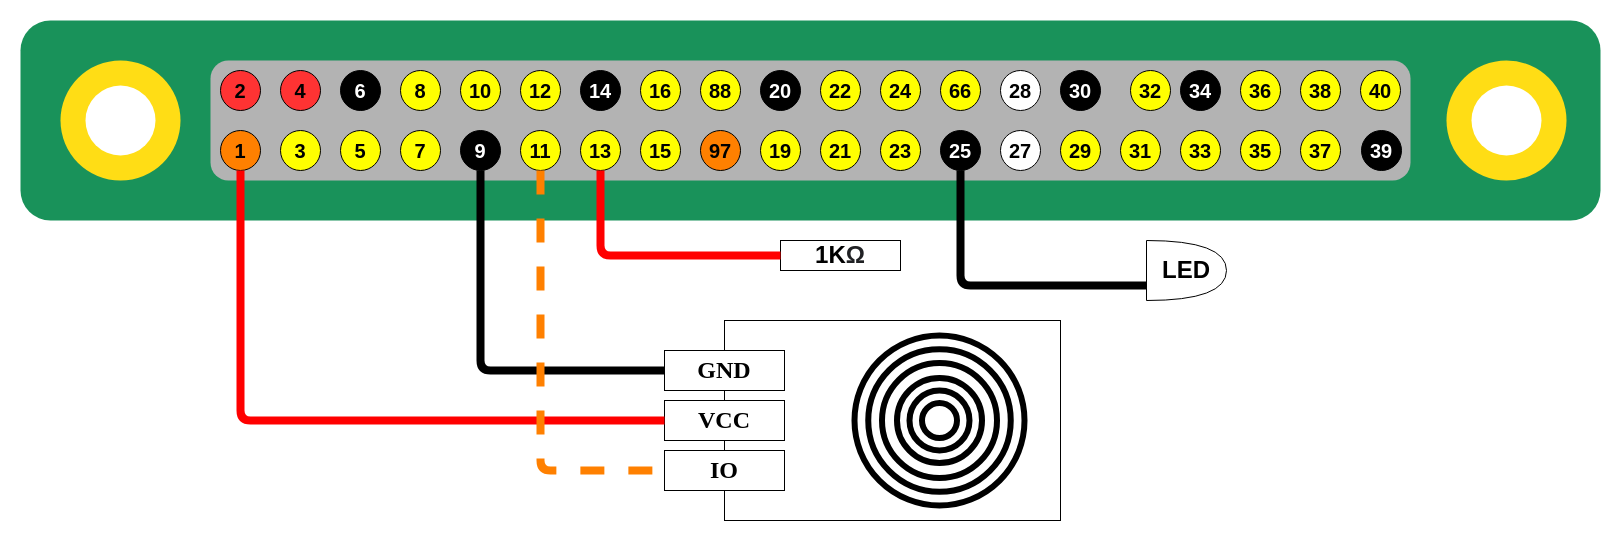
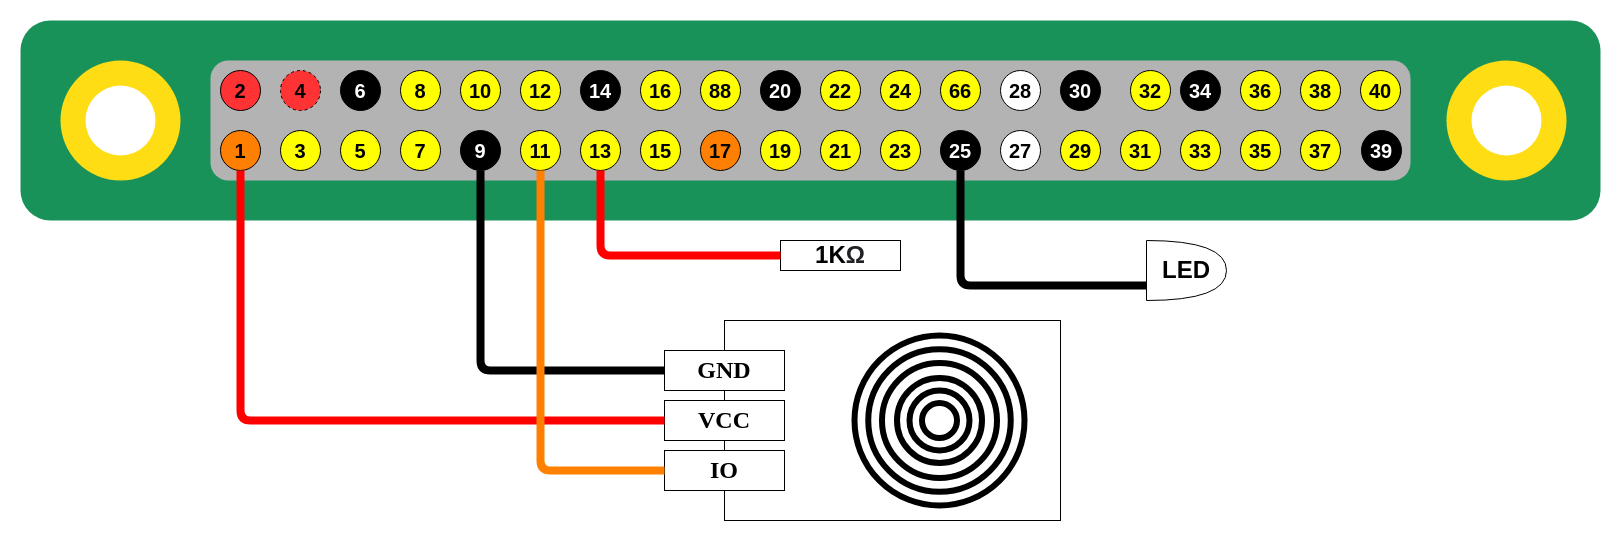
  <mxCell id="0" />
  <mxCell id="1" parent="0" />
  <mxCell id="2" value="" style="group" parent="1" vertex="1" connectable="0"><mxGeometry x="20" y="20" width="1580" height="200" as="geometry" /></mxCell>
  <mxCell id="3" value="" style="rounded=1;whiteSpace=wrap;html=1;labelBackgroundColor=none;fontSize=20;fontColor=#FFFFFF;fillColor=#19925a;strokeColor=none;" parent="2" vertex="1"><mxGeometry width="1580" height="200" as="geometry" /></mxCell>
  <mxCell id="4" value="" style="rounded=1;whiteSpace=wrap;html=1;labelBackgroundColor=none;fontSize=20;fontColor=#FFFFFF;fillColor=#B3B3B3;strokeColor=none;" parent="2" vertex="1"><mxGeometry x="190" y="40" width="1200" height="120" as="geometry" /></mxCell>
  <mxCell id="5" value="" style="ellipse;whiteSpace=wrap;html=1;aspect=fixed;labelBackgroundColor=none;fontSize=20;fontColor=#FFFFFF;strokeColor=none;fillColor=#FFDD15;" parent="2" vertex="1"><mxGeometry x="40" y="40" width="120" height="120" as="geometry" /></mxCell>
  <mxCell id="6" value="" style="ellipse;whiteSpace=wrap;html=1;aspect=fixed;labelBackgroundColor=none;fontSize=20;fontColor=#FFFFFF;fillColor=#FFFFFF;strokeColor=none;" parent="2" vertex="1"><mxGeometry x="65" y="65" width="70" height="70" as="geometry" /></mxCell>
  <mxCell id="7" value="" style="ellipse;whiteSpace=wrap;html=1;aspect=fixed;labelBackgroundColor=none;fontSize=20;fontColor=#FFFFFF;strokeColor=none;fillColor=#FFDD15;" parent="2" vertex="1"><mxGeometry x="1426" y="40" width="120" height="120" as="geometry" /></mxCell>
  <mxCell id="8" value="" style="ellipse;whiteSpace=wrap;html=1;aspect=fixed;labelBackgroundColor=none;fontSize=20;fontColor=#FFFFFF;fillColor=#FFFFFF;strokeColor=none;" parent="2" vertex="1"><mxGeometry x="1451" y="65" width="70" height="70" as="geometry" /></mxCell>
  <mxCell id="9" value="1" style="ellipse;whiteSpace=wrap;html=1;aspect=fixed;fontStyle=1;fontSize=20;fillColor=#FF8000;" parent="1" vertex="1"><mxGeometry x="220" y="130" width="40" height="40" as="geometry" /></mxCell>
  <mxCell id="10" value="2" style="ellipse;whiteSpace=wrap;html=1;aspect=fixed;fontStyle=1;fontSize=20;fillColor=#FF3333;" parent="1" vertex="1"><mxGeometry x="220" y="70" width="40" height="40" as="geometry" /></mxCell>
  <mxCell id="11" value="3" style="ellipse;whiteSpace=wrap;html=1;aspect=fixed;fontStyle=1;fontSize=20;fillColor=#FFFF00;" parent="1" vertex="1"><mxGeometry x="280" y="130" width="40" height="40" as="geometry" /></mxCell>
  <mxCell id="12" value="5" style="ellipse;whiteSpace=wrap;html=1;aspect=fixed;fontStyle=1;fontSize=20;fillColor=#FFFF00;" parent="1" vertex="1"><mxGeometry x="340" y="130" width="40" height="40" as="geometry" /></mxCell>
  <mxCell id="13" value="9" style="ellipse;whiteSpace=wrap;html=1;aspect=fixed;fontStyle=1;fontSize=20;fillColor=#000000;labelBackgroundColor=none;fontColor=#FFFFFF;" parent="1" vertex="1"><mxGeometry x="460" y="130" width="40" height="40" as="geometry" /></mxCell>
  <mxCell id="14" value="11" style="ellipse;whiteSpace=wrap;html=1;aspect=fixed;fontStyle=1;fontSize=20;fillColor=#FFFF00;" parent="1" vertex="1"><mxGeometry x="520" y="130" width="40" height="40" as="geometry" /></mxCell>
  <mxCell id="15" value="13" style="ellipse;whiteSpace=wrap;html=1;aspect=fixed;fontStyle=1;fontSize=20;fillColor=#FFFF00;" parent="1" vertex="1"><mxGeometry x="580" y="130" width="40" height="40" as="geometry" /></mxCell>
  <mxCell id="16" value="15" style="ellipse;whiteSpace=wrap;html=1;aspect=fixed;fontStyle=1;fontSize=20;fillColor=#FFFF00;" parent="1" vertex="1"><mxGeometry x="640" y="130" width="40" height="40" as="geometry" /></mxCell>
- <mxCell id="17" value="97" style="ellipse;whiteSpace=wrap;html=1;aspect=fixed;fontStyle=1;fontSize=20;fillColor=#FF8000;" parent="1" vertex="1"><mxGeometry x="700" y="130" width="40" height="40" as="geometry" /></mxCell>
+ <mxCell id="17" value="17" style="ellipse;whiteSpace=wrap;html=1;aspect=fixed;fontStyle=1;fontSize=20;fillColor=#FF8000;" parent="1" vertex="1"><mxGeometry x="700" y="130" width="40" height="40" as="geometry" /></mxCell>
  <mxCell id="18" value="19" style="ellipse;whiteSpace=wrap;html=1;aspect=fixed;fontStyle=1;fontSize=20;fillColor=#FFFF00;" parent="1" vertex="1"><mxGeometry x="760" y="130" width="40" height="40" as="geometry" /></mxCell>
  <mxCell id="19" value="21" style="ellipse;whiteSpace=wrap;html=1;aspect=fixed;fontStyle=1;fontSize=20;fillColor=#FFFF00;" parent="1" vertex="1"><mxGeometry x="820" y="130" width="40" height="40" as="geometry" /></mxCell>
  <mxCell id="20" value="23" style="ellipse;whiteSpace=wrap;html=1;aspect=fixed;fontStyle=1;fontSize=20;fillColor=#FFFF00;" parent="1" vertex="1"><mxGeometry x="880" y="130" width="40" height="40" as="geometry" /></mxCell>
  <mxCell id="21" value="25" style="ellipse;whiteSpace=wrap;html=1;aspect=fixed;fontStyle=1;fontSize=20;fillColor=#000000;labelBackgroundColor=none;fontColor=#FFFFFF;" parent="1" vertex="1"><mxGeometry x="940" y="130" width="40" height="40" as="geometry" /></mxCell>
  <mxCell id="22" value="27" style="ellipse;whiteSpace=wrap;html=1;aspect=fixed;fontStyle=1;fontSize=20;fillColor=#FFFFFF;" parent="1" vertex="1"><mxGeometry x="1000" y="130" width="40" height="40" as="geometry" /></mxCell>
  <mxCell id="23" value="28" style="ellipse;whiteSpace=wrap;html=1;aspect=fixed;fontStyle=1;fontSize=20;fillColor=#FFFFFF;" parent="1" vertex="1"><mxGeometry x="1000" y="70" width="40" height="40" as="geometry" /></mxCell>
  <mxCell id="24" value="7" style="ellipse;whiteSpace=wrap;html=1;aspect=fixed;fontStyle=1;fontSize=20;fillColor=#FFFF00;" parent="1" vertex="1"><mxGeometry x="400" y="130" width="40" height="40" as="geometry" /></mxCell>
  <mxCell id="25" value="29" style="ellipse;whiteSpace=wrap;html=1;aspect=fixed;fontStyle=1;fontSize=20;fillColor=#FFFF00;" parent="1" vertex="1"><mxGeometry x="1060" y="130" width="40" height="40" as="geometry" /></mxCell>
  <mxCell id="26" value="31" style="ellipse;whiteSpace=wrap;html=1;aspect=fixed;fontStyle=1;fontSize=20;fillColor=#FFFF00;" parent="1" vertex="1"><mxGeometry x="1120" y="130" width="40" height="40" as="geometry" /></mxCell>
  <mxCell id="27" value="33" style="ellipse;whiteSpace=wrap;html=1;aspect=fixed;fontStyle=1;fontSize=20;fillColor=#FFFF00;" parent="1" vertex="1"><mxGeometry x="1180" y="130" width="40" height="40" as="geometry" /></mxCell>
  <mxCell id="28" value="35" style="ellipse;whiteSpace=wrap;html=1;aspect=fixed;fontStyle=1;fontSize=20;fillColor=#FFFF00;" parent="1" vertex="1"><mxGeometry x="1240" y="130" width="40" height="40" as="geometry" /></mxCell>
  <mxCell id="29" value="37" style="ellipse;whiteSpace=wrap;html=1;aspect=fixed;fontStyle=1;fontSize=20;fillColor=#FFFF00;" parent="1" vertex="1"><mxGeometry x="1300" y="130" width="40" height="40" as="geometry" /></mxCell>
  <mxCell id="30" value="39" style="ellipse;whiteSpace=wrap;html=1;aspect=fixed;fontStyle=1;fontSize=20;fillColor=#000000;labelBackgroundColor=none;fontColor=#FFFFFF;" parent="1" vertex="1"><mxGeometry x="1361" y="130" width="40" height="40" as="geometry" /></mxCell>
- <mxCell id="31" value="4" style="ellipse;whiteSpace=wrap;html=1;aspect=fixed;fontStyle=1;fontSize=20;fillColor=#FF3333;" parent="1" vertex="1"><mxGeometry x="280" y="70" width="40" height="40" as="geometry" /></mxCell>
+ <mxCell id="31" value="4" style="ellipse;whiteSpace=wrap;html=1;aspect=fixed;fontStyle=1;fontSize=20;fillColor=#FF3333;dashed=1;" parent="1" vertex="1"><mxGeometry x="280" y="70" width="40" height="40" as="geometry" /></mxCell>
  <mxCell id="32" value="6" style="ellipse;whiteSpace=wrap;html=1;aspect=fixed;fontStyle=1;fontSize=20;fillColor=#000000;labelBackgroundColor=none;fontColor=#FFFFFF;" parent="1" vertex="1"><mxGeometry x="340" y="70" width="40" height="40" as="geometry" /></mxCell>
  <mxCell id="33" value="8" style="ellipse;whiteSpace=wrap;html=1;aspect=fixed;fontStyle=1;fontSize=20;fillColor=#FFFF00;" parent="1" vertex="1"><mxGeometry x="400" y="70" width="40" height="40" as="geometry" /></mxCell>
  <mxCell id="34" value="10" style="ellipse;whiteSpace=wrap;html=1;aspect=fixed;fontStyle=1;fontSize=20;fillColor=#FFFF00;" parent="1" vertex="1"><mxGeometry x="460" y="70" width="40" height="40" as="geometry" /></mxCell>
  <mxCell id="35" value="12" style="ellipse;whiteSpace=wrap;html=1;aspect=fixed;fontStyle=1;fontSize=20;fillColor=#FFFF00;" parent="1" vertex="1"><mxGeometry x="520" y="70" width="40" height="40" as="geometry" /></mxCell>
  <mxCell id="36" value="14" style="ellipse;whiteSpace=wrap;html=1;aspect=fixed;fontStyle=1;fontSize=20;fillColor=#000000;labelBackgroundColor=none;fontColor=#FFFFFF;" parent="1" vertex="1"><mxGeometry x="580" y="70" width="40" height="40" as="geometry" /></mxCell>
  <mxCell id="37" value="16" style="ellipse;whiteSpace=wrap;html=1;aspect=fixed;fontStyle=1;fontSize=20;fillColor=#FFFF00;" parent="1" vertex="1"><mxGeometry x="640" y="70" width="40" height="40" as="geometry" /></mxCell>
  <mxCell id="38" value="88" style="ellipse;whiteSpace=wrap;html=1;aspect=fixed;fontStyle=1;fontSize=20;fillColor=#FFFF00;" parent="1" vertex="1"><mxGeometry x="700" y="70" width="40" height="40" as="geometry" /></mxCell>
  <mxCell id="39" value="20" style="ellipse;whiteSpace=wrap;html=1;aspect=fixed;fontStyle=1;fontSize=20;fillColor=#000000;labelBackgroundColor=none;fontColor=#FFFFFF;" parent="1" vertex="1"><mxGeometry x="760" y="70" width="40" height="40" as="geometry" /></mxCell>
  <mxCell id="40" value="22" style="ellipse;whiteSpace=wrap;html=1;aspect=fixed;fontStyle=1;fontSize=20;fillColor=#FFFF00;" parent="1" vertex="1"><mxGeometry x="820" y="70" width="40" height="40" as="geometry" /></mxCell>
  <mxCell id="41" value="24" style="ellipse;whiteSpace=wrap;html=1;aspect=fixed;fontStyle=1;fontSize=20;fillColor=#FFFF00;" parent="1" vertex="1"><mxGeometry x="880" y="70" width="40" height="40" as="geometry" /></mxCell>
  <mxCell id="42" value="66" style="ellipse;whiteSpace=wrap;html=1;aspect=fixed;fontStyle=1;fontSize=20;fillColor=#FFFF00;" parent="1" vertex="1"><mxGeometry x="940" y="70" width="40" height="40" as="geometry" /></mxCell>
  <mxCell id="43" value="30" style="ellipse;whiteSpace=wrap;html=1;aspect=fixed;fontStyle=1;fontSize=20;fillColor=#000000;labelBackgroundColor=none;fontColor=#FFFFFF;" parent="1" vertex="1"><mxGeometry x="1060" y="70" width="40" height="40" as="geometry" /></mxCell>
  <mxCell id="44" value="32" style="ellipse;whiteSpace=wrap;html=1;aspect=fixed;fontStyle=1;fontSize=20;fillColor=#FFFF00;" parent="1" vertex="1"><mxGeometry x="1130" y="70" width="40" height="40" as="geometry" /></mxCell>
  <mxCell id="45" value="34" style="ellipse;whiteSpace=wrap;html=1;aspect=fixed;fontStyle=1;fontSize=20;fillColor=#000000;labelBackgroundColor=none;fontColor=#FFFFFF;" parent="1" vertex="1"><mxGeometry x="1180" y="70" width="40" height="40" as="geometry" /></mxCell>
  <mxCell id="46" value="36" style="ellipse;whiteSpace=wrap;html=1;aspect=fixed;fontStyle=1;fontSize=20;fillColor=#FFFF00;" parent="1" vertex="1"><mxGeometry x="1240" y="70" width="40" height="40" as="geometry" /></mxCell>
  <mxCell id="47" value="38" style="ellipse;whiteSpace=wrap;html=1;aspect=fixed;fontStyle=1;fontSize=20;fillColor=#FFFF00;" parent="1" vertex="1"><mxGeometry x="1300" y="70" width="40" height="40" as="geometry" /></mxCell>
  <mxCell id="48" value="40" style="ellipse;whiteSpace=wrap;html=1;aspect=fixed;fontStyle=1;fontSize=20;fillColor=#FFFF00;" parent="1" vertex="1"><mxGeometry x="1360" y="70" width="40" height="40" as="geometry" /></mxCell>
  <mxCell id="49" value="" style="rounded=0;whiteSpace=wrap;html=1;" parent="1" vertex="1"><mxGeometry x="724" y="320" width="336" height="200" as="geometry" /></mxCell>
  <mxCell id="50" value="IO" style="rounded=0;whiteSpace=wrap;html=1;fontFamily=Verdana;fontSize=24;fontStyle=1" parent="1" vertex="1"><mxGeometry x="664" y="450" width="120" height="40" as="geometry" /></mxCell>
  <mxCell id="51" value="VCC" style="rounded=0;whiteSpace=wrap;html=1;fontFamily=Verdana;fontSize=24;fontStyle=1" parent="1" vertex="1"><mxGeometry x="664" y="400" width="120" height="40" as="geometry" /></mxCell>
  <mxCell id="52" value="GND" style="rounded=0;whiteSpace=wrap;html=1;fontFamily=Verdana;fontSize=24;fontStyle=1" parent="1" vertex="1"><mxGeometry x="664" y="350" width="120" height="40" as="geometry" /></mxCell>
  <mxCell id="53" value="" style="ellipse;whiteSpace=wrap;html=1;aspect=fixed;fontFamily=Verdana;fontSize=24;fillColor=none;strokeWidth=6;" parent="1" vertex="1"><mxGeometry x="854" y="335" width="170" height="170" as="geometry" /></mxCell>
  <mxCell id="54" value="" style="ellipse;whiteSpace=wrap;html=1;aspect=fixed;fontFamily=Verdana;fontSize=24;fillColor=none;strokeWidth=6;" parent="1" vertex="1"><mxGeometry x="867.75" y="348.75" width="142.5" height="142.5" as="geometry" /></mxCell>
  <mxCell id="55" value="" style="ellipse;whiteSpace=wrap;html=1;aspect=fixed;fontFamily=Verdana;fontSize=24;fillColor=none;strokeWidth=6;" parent="1" vertex="1"><mxGeometry x="881.5" y="362.5" width="115" height="115" as="geometry" /></mxCell>
  <mxCell id="56" value="" style="ellipse;whiteSpace=wrap;html=1;aspect=fixed;fontFamily=Verdana;fontSize=24;fillColor=none;strokeWidth=6;" parent="1" vertex="1"><mxGeometry x="896.5" y="377.5" width="85" height="85" as="geometry" /></mxCell>
  <mxCell id="57" value="" style="ellipse;whiteSpace=wrap;html=1;aspect=fixed;fontFamily=Verdana;fontSize=24;fillColor=none;strokeWidth=6;" parent="1" vertex="1"><mxGeometry x="909" y="390" width="60" height="60" as="geometry" /></mxCell>
  <mxCell id="58" value="" style="ellipse;whiteSpace=wrap;html=1;aspect=fixed;fontFamily=Verdana;fontSize=24;fillColor=none;strokeWidth=6;" parent="1" vertex="1"><mxGeometry x="921.5" y="402.5" width="35" height="35" as="geometry" /></mxCell>
  <mxCell id="59" value="" style="endArrow=none;html=1;fontFamily=Verdana;fontSize=24;entryX=0;entryY=0.5;entryDx=0;entryDy=0;exitX=0.5;exitY=1;exitDx=0;exitDy=0;strokeWidth=8;" parent="1" source="13" target="52" edge="1"><mxGeometry width="50" height="50" relative="1" as="geometry"><mxPoint x="306" y="380" as="sourcePoint" /><mxPoint x="356" y="330" as="targetPoint" /><Array as="points"><mxPoint x="480" y="370" /></Array></mxGeometry></mxCell>
  <mxCell id="60" value="" style="endArrow=none;html=1;fontFamily=Verdana;fontSize=24;entryX=0;entryY=0.5;entryDx=0;entryDy=0;exitX=0.5;exitY=1;exitDx=0;exitDy=0;strokeWidth=8;strokeColor=#FF0000;" parent="1" source="9" target="51" edge="1"><mxGeometry width="50" height="50" relative="1" as="geometry"><mxPoint x="246" y="240" as="sourcePoint" /><mxPoint x="566" y="440" as="targetPoint" /><Array as="points"><mxPoint x="240" y="420" /></Array></mxGeometry></mxCell>
- <mxCell id="61" value="" style="endArrow=none;html=1;fontFamily=Verdana;fontSize=24;entryX=0;entryY=0.5;entryDx=0;entryDy=0;exitX=0.5;exitY=1;exitDx=0;exitDy=0;strokeWidth=8;strokeColor=#FF8000;dashed=1;" parent="1" source="14" target="50" edge="1"><mxGeometry width="50" height="50" relative="1" as="geometry"><mxPoint x="660" y="320" as="sourcePoint" /><mxPoint x="1220" y="570" as="targetPoint" /><Array as="points"><mxPoint x="540" y="470" /></Array></mxGeometry></mxCell>
+ <mxCell id="61" value="" style="endArrow=none;html=1;fontFamily=Verdana;fontSize=24;entryX=0;entryY=0.5;entryDx=0;entryDy=0;exitX=0.5;exitY=1;exitDx=0;exitDy=0;strokeWidth=8;strokeColor=#FF8000;" parent="1" source="14" target="50" edge="1"><mxGeometry width="50" height="50" relative="1" as="geometry"><mxPoint x="660" y="320" as="sourcePoint" /><mxPoint x="1220" y="570" as="targetPoint" /><Array as="points"><mxPoint x="540" y="470" /></Array></mxGeometry></mxCell>
  <mxCell id="62" value="&lt;font style=&quot;font-size: 24px&quot;&gt;&lt;b&gt;LED&lt;/b&gt;&lt;/font&gt;" style="shape=or;whiteSpace=wrap;html=1;" vertex="1" parent="1"><mxGeometry x="1146" y="240" width="80" height="60" as="geometry" /></mxCell>
  <mxCell id="63" value="" style="endArrow=none;html=1;fontFamily=Verdana;fontSize=24;entryX=0;entryY=0.75;entryDx=0;entryDy=0;exitX=0.5;exitY=1;exitDx=0;exitDy=0;strokeWidth=8;entryPerimeter=0;" edge="1" parent="1" source="21" target="62"><mxGeometry width="50" height="50" relative="1" as="geometry"><mxPoint x="664" y="100" as="sourcePoint" /><mxPoint x="848" y="300" as="targetPoint" /><Array as="points"><mxPoint x="960" y="285" /></Array></mxGeometry></mxCell>
  <mxCell id="64" value="&lt;font style=&quot;font-size: 24px;&quot;&gt;&lt;font style=&quot;font-size: 24px;&quot;&gt;&lt;span style=&quot;font-size: 24px;&quot;&gt;1K&lt;/span&gt;&lt;/font&gt;&lt;span style=&quot;color: rgb(32, 33, 36); font-family: arial, sans-serif; text-align: left; background-color: rgb(255, 255, 255); font-size: 24px;&quot;&gt;Ω&lt;/span&gt;&lt;/font&gt;" style="rounded=0;whiteSpace=wrap;html=1;fontSize=24;fontStyle=1" vertex="1" parent="1"><mxGeometry x="780" y="240" width="120" height="30" as="geometry" /></mxCell>
  <mxCell id="65" value="" style="endArrow=none;html=1;fontFamily=Verdana;fontSize=24;entryX=0;entryY=0.5;entryDx=0;entryDy=0;strokeWidth=8;strokeColor=#FF0000;exitX=0.5;exitY=1;exitDx=0;exitDy=0;" edge="1" parent="1" source="15" target="64"><mxGeometry width="50" height="50" relative="1" as="geometry"><mxPoint x="365" y="240" as="sourcePoint" /><mxPoint x="595" y="240" as="targetPoint" /><Array as="points"><mxPoint x="600" y="255" /></Array></mxGeometry></mxCell>
